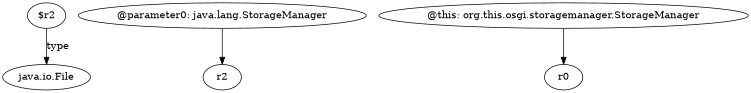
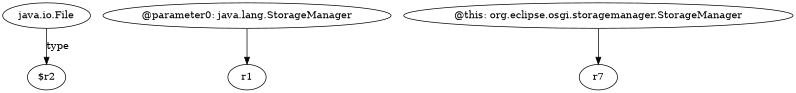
  digraph {
    n1 [label="java.io.File"]
    n2 [label="$r2"]
    n3 [label="@parameter0: java.lang.StorageManager"]
-   n4 [label=r2]
-   n5 [label="@this: org.this.osgi.storagemanager.StorageManager"]
-   n6 [label=r0]
-   n2 -> n1 [label=type]
+   n4 [label=r1]
+   n5 [label="@this: org.eclipse.osgi.storagemanager.StorageManager"]
+   n6 [label=r7]
+   n1 -> n2 [label=type]
    n3 -> n4
    n5 -> n6
  }
